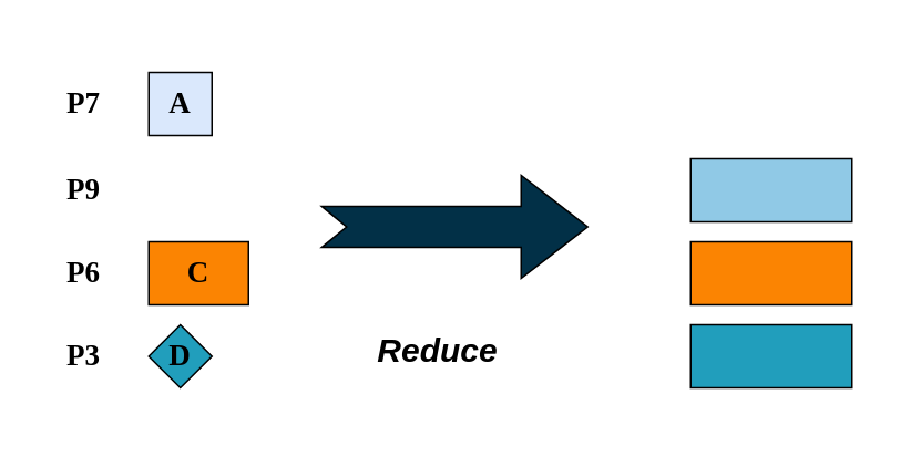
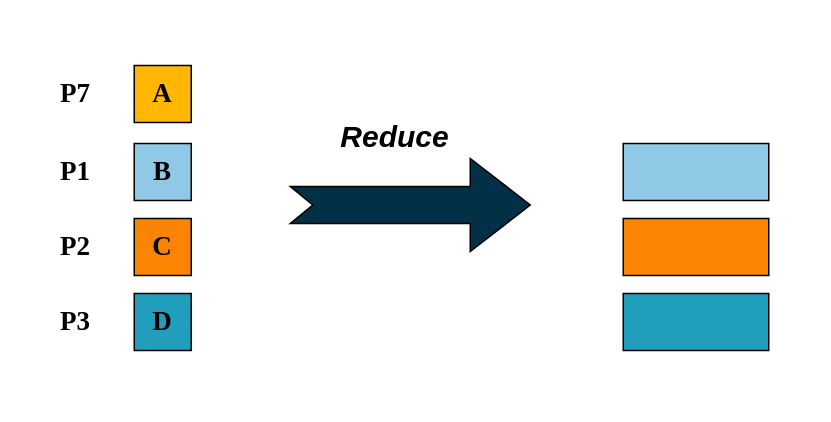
  <mxCell id="0" />
  <mxCell id="1" parent="0" />
  <mxCell id="2" value="" style="rounded=0;whiteSpace=wrap;html=1;strokeColor=none;fillColor=none;" parent="1" vertex="1"><mxGeometry x="29" y="20" width="503" height="239" as="geometry" /></mxCell>
- <mxCell id="3" value="&lt;font style=&quot;font-size: 18px;&quot; face=&quot;Times New Roman&quot;&gt;&lt;b&gt;A&lt;/b&gt;&lt;/font&gt;" style="whiteSpace=wrap;html=1;aspect=fixed;fillColor=#dae8fc;" parent="1" vertex="1"><mxGeometry x="89" y="43" width="38" height="38" as="geometry" /></mxCell>
- <mxCell id="5" value="&lt;font face=&quot;Times New Roman&quot;&gt;&lt;span style=&quot;font-size: 18px;&quot;&gt;&lt;b&gt;C&lt;/b&gt;&lt;/span&gt;&lt;/font&gt;" style="whiteSpace=wrap;html=1;aspect=fixed;fillColor=#FB8402;" parent="1" vertex="1"><mxGeometry x="89" y="145" width="60" height="38" as="geometry" /></mxCell>
- <mxCell id="6" value="&lt;font face=&quot;Times New Roman&quot;&gt;&lt;span style=&quot;font-size: 18px;&quot;&gt;&lt;b&gt;D&lt;/b&gt;&lt;/span&gt;&lt;/font&gt;" style="rhombus;whiteSpace=wrap;html=1;aspect=fixed;fillColor=#219EBC;" parent="1" vertex="1"><mxGeometry x="89" y="195" width="38" height="38" as="geometry" /></mxCell>
+ <mxCell id="3" value="&lt;font style=&quot;font-size: 18px;&quot; face=&quot;Times New Roman&quot;&gt;&lt;b&gt;A&lt;/b&gt;&lt;/font&gt;" style="whiteSpace=wrap;html=1;aspect=fixed;fillColor=#FFB703;" parent="1" vertex="1"><mxGeometry x="89" y="43" width="38" height="38" as="geometry" /></mxCell>
+ <mxCell id="4" value="&lt;font face=&quot;Times New Roman&quot;&gt;&lt;span style=&quot;font-size: 18px;&quot;&gt;&lt;b&gt;B&lt;/b&gt;&lt;/span&gt;&lt;/font&gt;" style="whiteSpace=wrap;html=1;aspect=fixed;fillColor=#90C9E6;" parent="1" vertex="1"><mxGeometry x="89" y="95" width="38" height="38" as="geometry" /></mxCell>
+ <mxCell id="5" value="&lt;font face=&quot;Times New Roman&quot;&gt;&lt;span style=&quot;font-size: 18px;&quot;&gt;&lt;b&gt;C&lt;/b&gt;&lt;/span&gt;&lt;/font&gt;" style="whiteSpace=wrap;html=1;aspect=fixed;fillColor=#FB8402;" parent="1" vertex="1"><mxGeometry x="89" y="145" width="38" height="38" as="geometry" /></mxCell>
+ <mxCell id="6" value="&lt;font face=&quot;Times New Roman&quot;&gt;&lt;span style=&quot;font-size: 18px;&quot;&gt;&lt;b&gt;D&lt;/b&gt;&lt;/span&gt;&lt;/font&gt;" style="whiteSpace=wrap;html=1;aspect=fixed;fillColor=#219EBC;" parent="1" vertex="1"><mxGeometry x="89" y="195" width="38" height="38" as="geometry" /></mxCell>
  <mxCell id="7" value="&lt;font style=&quot;font-size: 18px;&quot; face=&quot;Times New Roman&quot;&gt;&lt;b&gt;P7&lt;/b&gt;&lt;/font&gt;" style="text;html=1;strokeColor=none;fillColor=none;align=center;verticalAlign=middle;whiteSpace=wrap;rounded=0;fontColor=#000000;" parent="1" vertex="1"><mxGeometry x="20" y="47" width="60" height="30" as="geometry" /></mxCell>
- <mxCell id="8" value="&lt;font style=&quot;font-size: 18px;&quot; face=&quot;Times New Roman&quot;&gt;&lt;b&gt;P9&lt;/b&gt;&lt;/font&gt;" style="text;html=1;strokeColor=none;fillColor=none;align=center;verticalAlign=middle;whiteSpace=wrap;rounded=0;fontColor=#000000;" parent="1" vertex="1"><mxGeometry x="20" y="99" width="60" height="30" as="geometry" /></mxCell>
- <mxCell id="9" value="&lt;font style=&quot;font-size: 18px;&quot; face=&quot;Times New Roman&quot;&gt;&lt;b&gt;P6&lt;/b&gt;&lt;/font&gt;" style="text;html=1;strokeColor=none;fillColor=none;align=center;verticalAlign=middle;whiteSpace=wrap;rounded=0;fontColor=#000000;" parent="1" vertex="1"><mxGeometry x="20" y="149" width="60" height="30" as="geometry" /></mxCell>
+ <mxCell id="8" value="&lt;font style=&quot;font-size: 18px;&quot; face=&quot;Times New Roman&quot;&gt;&lt;b&gt;P1&lt;/b&gt;&lt;/font&gt;" style="text;html=1;strokeColor=none;fillColor=none;align=center;verticalAlign=middle;whiteSpace=wrap;rounded=0;fontColor=#000000;" parent="1" vertex="1"><mxGeometry x="20" y="99" width="60" height="30" as="geometry" /></mxCell>
+ <mxCell id="9" value="&lt;font style=&quot;font-size: 18px;&quot; face=&quot;Times New Roman&quot;&gt;&lt;b&gt;P2&lt;/b&gt;&lt;/font&gt;" style="text;html=1;strokeColor=none;fillColor=none;align=center;verticalAlign=middle;whiteSpace=wrap;rounded=0;fontColor=#000000;" parent="1" vertex="1"><mxGeometry x="20" y="149" width="60" height="30" as="geometry" /></mxCell>
  <mxCell id="10" value="&lt;font style=&quot;font-size: 18px;&quot; face=&quot;Times New Roman&quot;&gt;&lt;b&gt;P3&lt;/b&gt;&lt;/font&gt;" style="text;html=1;strokeColor=none;fillColor=none;align=center;verticalAlign=middle;whiteSpace=wrap;rounded=0;fontColor=#000000;" parent="1" vertex="1"><mxGeometry x="20" y="199" width="60" height="30" as="geometry" /></mxCell>
  <mxCell id="11" value="" style="html=1;shadow=0;dashed=0;align=center;verticalAlign=middle;shape=mxgraph.arrows2.arrow;dy=0.6;dx=40;notch=15;fillColor=#023047;" parent="1" vertex="1"><mxGeometry x="193" y="105" width="160" height="62" as="geometry" /></mxCell>
- <mxCell id="12" value="&lt;font style=&quot;font-size: 20px;&quot;&gt;&lt;b style=&quot;&quot;&gt;&lt;i style=&quot;&quot;&gt;Reduce&lt;br&gt;&lt;/i&gt;&lt;/b&gt;&lt;/font&gt;" style="text;html=1;strokeColor=none;fillColor=none;align=center;verticalAlign=middle;whiteSpace=wrap;rounded=0;" parent="1" vertex="1"><mxGeometry x="196" y="195" width="134" height="30" as="geometry" /></mxCell>
+ <mxCell id="12" value="&lt;font style=&quot;font-size: 20px;&quot;&gt;&lt;b style=&quot;&quot;&gt;&lt;i style=&quot;&quot;&gt;Reduce&lt;br&gt;&lt;/i&gt;&lt;/b&gt;&lt;/font&gt;" style="text;html=1;strokeColor=none;fillColor=none;align=center;verticalAlign=middle;whiteSpace=wrap;rounded=0;" parent="1" vertex="1"><mxGeometry x="196" y="75" width="134" height="30" as="geometry" /></mxCell>
  <mxCell id="13" value="" style="rounded=0;whiteSpace=wrap;html=1;fillColor=#90C9E6;" parent="1" vertex="1"><mxGeometry x="415" y="95" width="97" height="38" as="geometry" /></mxCell>
  <mxCell id="14" value="" style="rounded=0;whiteSpace=wrap;html=1;fillColor=#FB8402;" parent="1" vertex="1"><mxGeometry x="415" y="145" width="97" height="38" as="geometry" /></mxCell>
  <mxCell id="15" value="" style="rounded=0;whiteSpace=wrap;html=1;fillColor=#219EBC;" parent="1" vertex="1"><mxGeometry x="415" y="195" width="97" height="38" as="geometry" /></mxCell>
